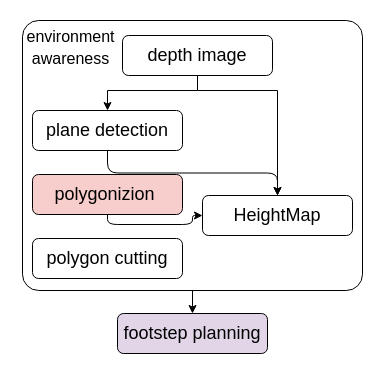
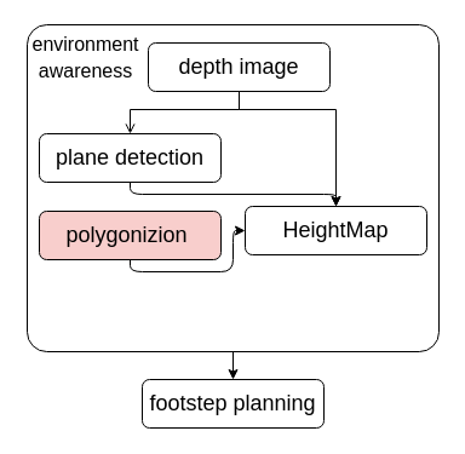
  <mxCell id="0" />
  <mxCell id="1" parent="0" />
  <mxCell id="2" style="edgeStyle=orthogonalEdgeStyle;rounded=0;jumpSize=6;html=1;exitX=0.5;exitY=1;exitDx=0;exitDy=0;fontFamily=Helvetica;fontSize=18;" edge="1" parent="1" source="3" target="13"><mxGeometry relative="1" as="geometry" /></mxCell>
  <mxCell id="3" value="" style="rounded=1;whiteSpace=wrap;html=1;fontFamily=Helvetica;fontSize=18;fillColor=none;arcSize=6;" vertex="1" parent="1"><mxGeometry x="22" y="20" width="340" height="270" as="geometry" /></mxCell>
- <mxCell id="4" style="edgeStyle=orthogonalEdgeStyle;html=1;exitX=0.5;exitY=1;exitDx=0;exitDy=0;entryX=0.5;entryY=0;entryDx=0;entryDy=0;fontFamily=Helvetica;fontSize=18;rounded=0;jumpSize=6;" edge="1" parent="1" source="6" target="8"><mxGeometry relative="1" as="geometry"><Array as="points"><mxPoint x="197" y="90" /><mxPoint x="107" y="90" /></Array></mxGeometry></mxCell>
+ <mxCell id="4" style="edgeStyle=orthogonalEdgeStyle;html=1;exitX=0.5;exitY=1;exitDx=0;exitDy=0;entryX=0.5;entryY=0;entryDx=0;entryDy=0;fontFamily=Helvetica;fontSize=18;rounded=0;jumpSize=6;endArrow=open;" edge="1" parent="1" source="6" target="8"><mxGeometry relative="1" as="geometry"><Array as="points"><mxPoint x="197" y="90" /><mxPoint x="107" y="90" /></Array></mxGeometry></mxCell>
  <mxCell id="5" style="edgeStyle=orthogonalEdgeStyle;html=1;exitX=0.5;exitY=1;exitDx=0;exitDy=0;entryX=0.5;entryY=0;entryDx=0;entryDy=0;fontFamily=Helvetica;fontSize=18;rounded=0;" edge="1" parent="1" source="6" target="11"><mxGeometry relative="1" as="geometry"><Array as="points"><mxPoint x="197" y="90" /><mxPoint x="277" y="90" /></Array></mxGeometry></mxCell>
  <mxCell id="6" value="depth image" style="rounded=1;whiteSpace=wrap;html=1;fontSize=18;" vertex="1" parent="1"><mxGeometry x="122" y="35" width="150" height="40" as="geometry" /></mxCell>
  <mxCell id="7" style="edgeStyle=orthogonalEdgeStyle;html=1;exitX=0.5;exitY=1;exitDx=0;exitDy=0;fontFamily=Helvetica;fontSize=18;" edge="1" parent="1" source="8" target="11"><mxGeometry relative="1" as="geometry" /></mxCell>
  <mxCell id="8" value="plane detection" style="rounded=1;whiteSpace=wrap;html=1;fontSize=18;" vertex="1" parent="1"><mxGeometry x="32" y="110" width="150" height="40" as="geometry" /></mxCell>
  <mxCell id="9" style="edgeStyle=orthogonalEdgeStyle;html=1;exitX=0.5;exitY=1;exitDx=0;exitDy=0;fontFamily=Helvetica;fontSize=18;" edge="1" parent="1" source="10" target="11"><mxGeometry relative="1" as="geometry" /></mxCell>
  <mxCell id="10" value="&lt;span style=&quot;left: 265.916px; top: 340.396px; font-size: 18px; transform: scaleX(0.838);&quot; dir=&quot;ltr&quot;&gt;polygonizion&amp;nbsp;&lt;/span&gt;" style="rounded=1;whiteSpace=wrap;html=1;fontSize=18;fillColor=#f8cecc;" vertex="1" parent="1"><mxGeometry x="32" y="174" width="150" height="40" as="geometry" /></mxCell>
- <mxCell id="11" value="HeightMap" style="rounded=1;whiteSpace=wrap;html=1;fontSize=18;" vertex="1" parent="1"><mxGeometry x="202" y="195" width="150" height="40" as="geometry" /></mxCell>
- <mxCell id="12" value="&lt;span style=&quot;left: 265.916px ; top: 340.396px ; font-size: 18px ; transform: scalex(0.838)&quot; dir=&quot;ltr&quot;&gt;polygon cutting&lt;/span&gt;" style="rounded=1;whiteSpace=wrap;html=1;fontSize=18;" vertex="1" parent="1"><mxGeometry x="32" y="238" width="150" height="40" as="geometry" /></mxCell>
- <mxCell id="13" value="footstep planning" style="rounded=1;whiteSpace=wrap;html=1;fontSize=18;fillColor=#e1d5e7;" vertex="1" parent="1"><mxGeometry x="117" y="313" width="150" height="40" as="geometry" /></mxCell>
+ <mxCell id="11" value="HeightMap" style="rounded=1;whiteSpace=wrap;html=1;fontSize=18;" vertex="1" parent="1"><mxGeometry x="202" y="170" width="150" height="40" as="geometry" /></mxCell>
+ <mxCell id="13" value="footstep planning" style="rounded=1;whiteSpace=wrap;html=1;fontSize=18;" vertex="1" parent="1"><mxGeometry x="117" y="313" width="150" height="40" as="geometry" /></mxCell>
  <mxCell id="14" value="&lt;font style=&quot;font-size: 16px&quot;&gt;environment&lt;br&gt;awareness&lt;/font&gt;" style="text;html=1;align=center;verticalAlign=middle;resizable=0;points=[];autosize=1;strokeColor=none;fillColor=none;fontSize=18;fontFamily=Helvetica;" vertex="1" parent="1"><mxGeometry x="20" y="22" width="100" height="50" as="geometry" /></mxCell>
